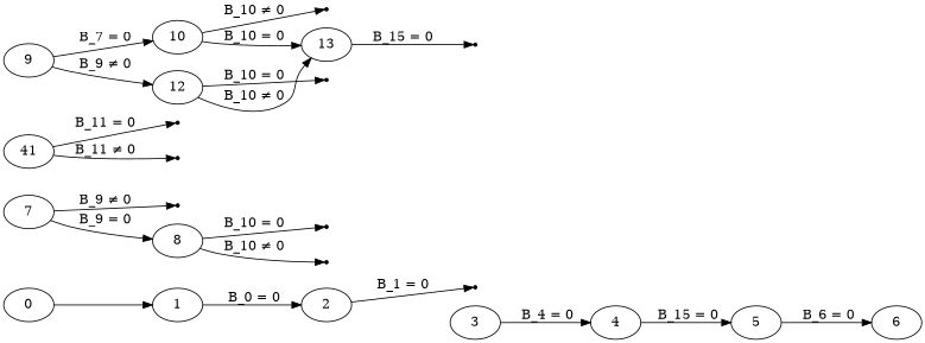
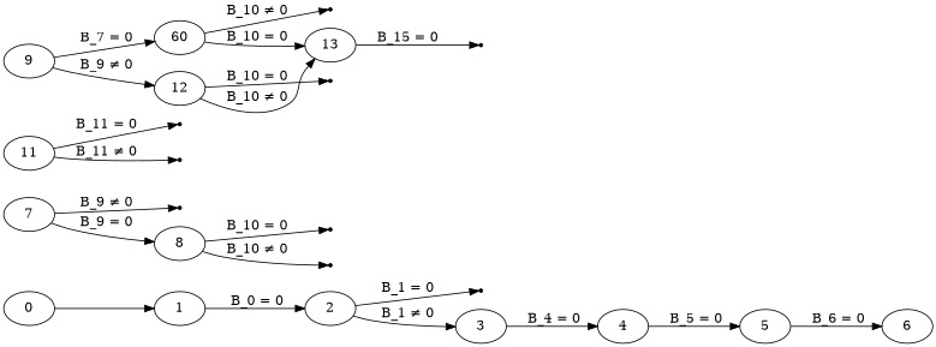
  digraph {
    ordering=out
    rankdir=LR
    n1 [shape=point]
    n2 [shape=point]
    n3 [shape=point]
    n4 [shape=point]
    n5 [shape=point]
    n6 [shape=point]
    n7 [shape=point]
    n8 [shape=point]
    n9 [shape=point]
    0
    1
    2
    3
    4
    5
    6
    7
    8
    9
-   10
+   10 [label=60]
    12
    13
-   11 [label=41]
+   11
    0 -> 1
    1 -> 2 [label=" B_0 = 0"]
    2 -> n1 [label=" B_1 = 0"]
+   2 -> 3 [label=" B_1 ≠ 0"]
    3 -> 4 [label=" B_4 = 0"]
-   4 -> 5 [label=" B_15 = 0"]
+   4 -> 5 [label=" B_5 = 0"]
    5 -> 6 [label=" B_6 = 0"]
    7 -> n4 [label=" B_9 ≠ 0"]
    7 -> 8 [label=" B_9 = 0"]
    8 -> n2 [label=" B_10 = 0"]
    8 -> n3 [label=" B_10 ≠ 0"]
    9 -> 10 [label=" B_7 = 0"]
    9 -> 12 [label=" B_9 ≠ 0"]
    10 -> n7 [label=" B_10 ≠ 0"]
    10 -> 13 [label=" B_10 = 0"]
    12 -> n8 [label=" B_10 = 0"]
    12 -> 13 [label=" B_10 ≠ 0"]
    13 -> n9 [label=" B_15 = 0"]
    11 -> n5 [label=" B_11 = 0"]
    11 -> n6 [label=" B_11 ≠ 0"]
  }
